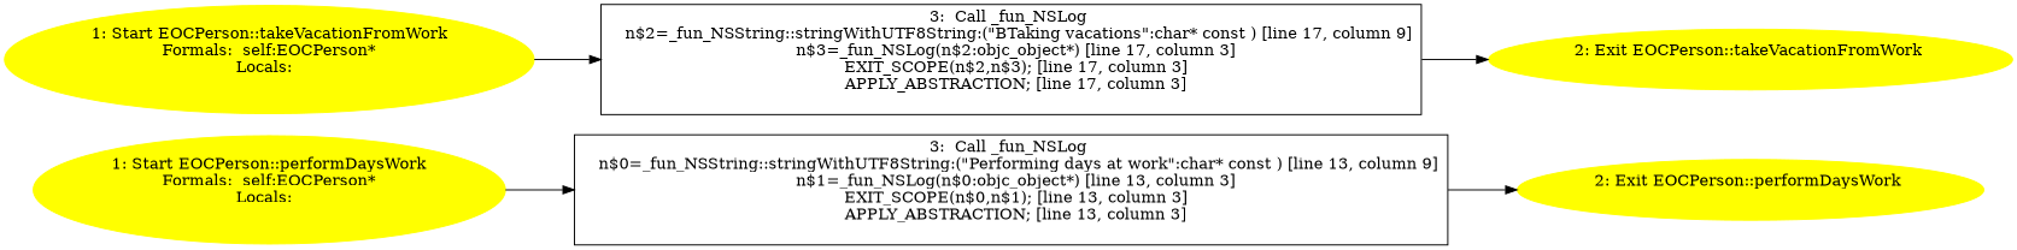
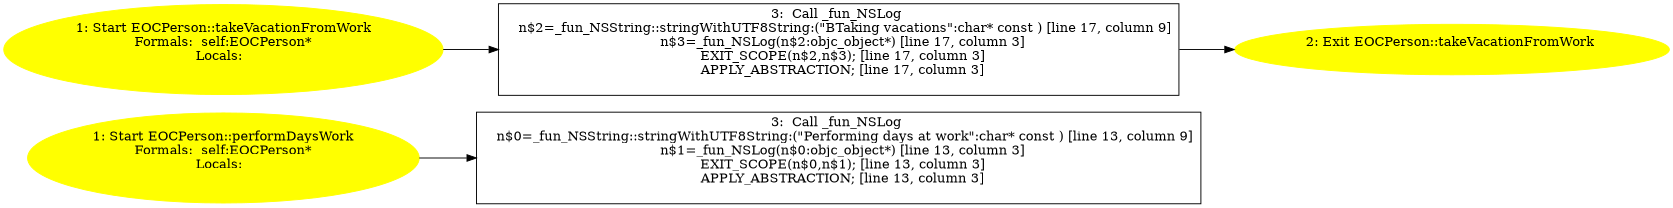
  digraph {
    rankdir=LR
    node [color=yellow style=filled]
    n1 [label="1: Start EOCPerson::performDaysWork\nFormals:  self:EOCPerson*\nLocals:  \n  "]
    n2 [label="3:  Call _fun_NSLog \n   n$0=_fun_NSString::stringWithUTF8String:(\"Performing days at work\":char* const ) [line 13, column 9]\n  n$1=_fun_NSLog(n$0:objc_object*) [line 13, column 3]\n  EXIT_SCOPE(n$0,n$1); [line 13, column 3]\n  APPLY_ABSTRACTION; [line 13, column 3]\n " shape=box color="" style=""]
-   n3 [label="2: Exit EOCPerson::performDaysWork \n  "]
    n4 [label="1: Start EOCPerson::takeVacationFromWork\nFormals:  self:EOCPerson*\nLocals:  \n  "]
    n5 [label="3:  Call _fun_NSLog \n   n$2=_fun_NSString::stringWithUTF8String:(\"BTaking vacations\":char* const ) [line 17, column 9]\n  n$3=_fun_NSLog(n$2:objc_object*) [line 17, column 3]\n  EXIT_SCOPE(n$2,n$3); [line 17, column 3]\n  APPLY_ABSTRACTION; [line 17, column 3]\n " shape=box color="" style=""]
    n6 [label="2: Exit EOCPerson::takeVacationFromWork \n  "]
    n1 -> n2
-   n2 -> n3
    n4 -> n5
    n5 -> n6
  }
